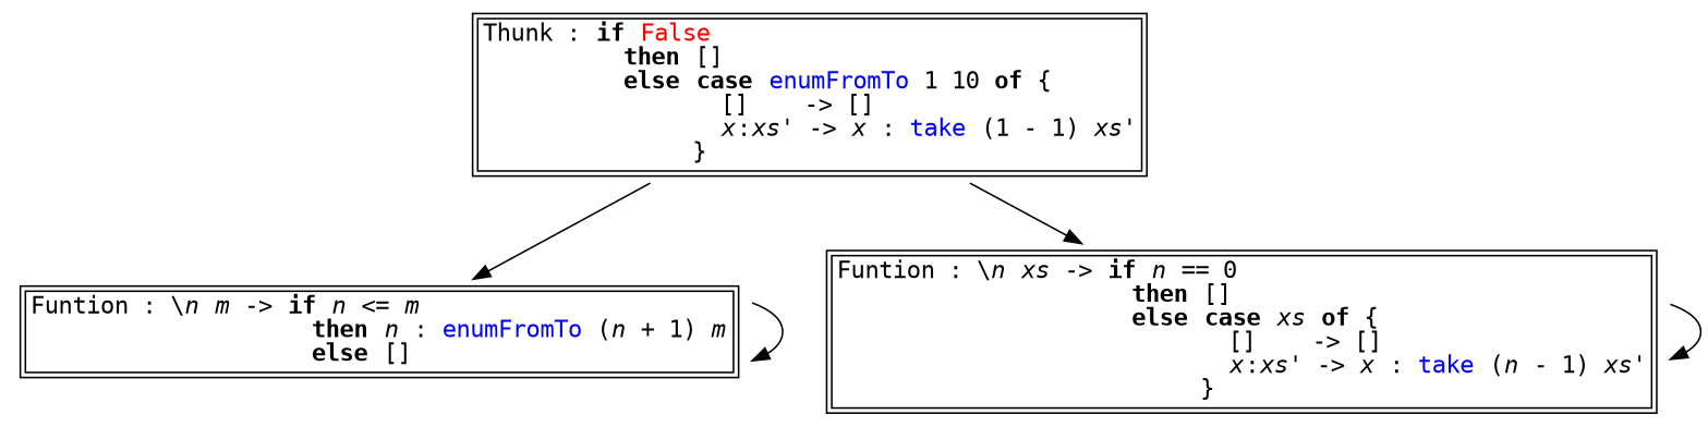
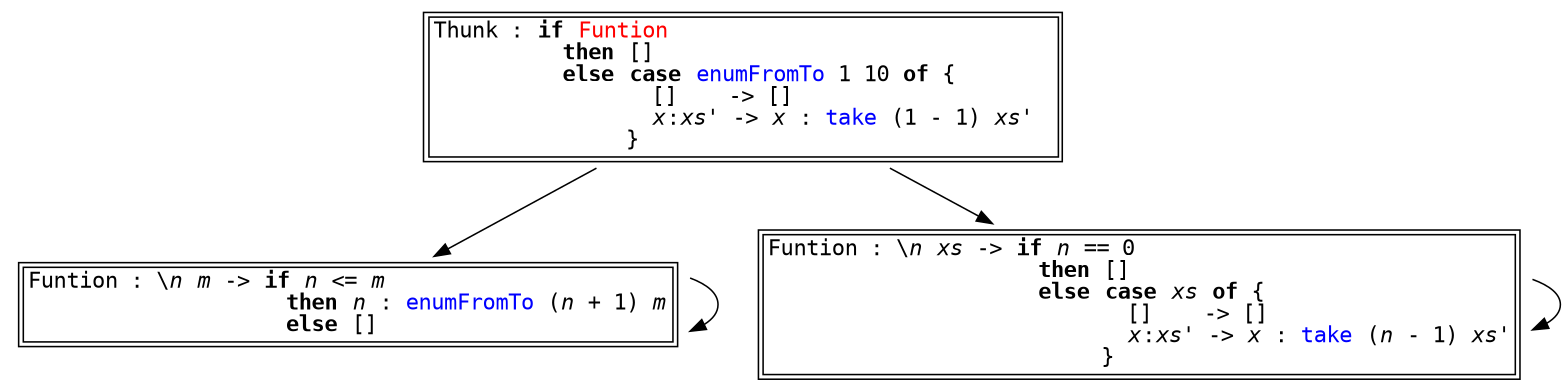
  digraph {
    node [fontname=monospace shape=plaintext]
    n1 [label=<<TABLE ALIGN="LEFT"><TR><TD BALIGN="LEFT" ALIGN="LEFT">Funtion&nbsp;:&nbsp;\<I>n</I>&nbsp;<I>m</I>&nbsp;-&gt;&nbsp;<B>if</B>&nbsp;<I>n</I>&nbsp;&lt;=&nbsp;<I>m</I>&nbsp;&nbsp;&nbsp;&nbsp;&nbsp;&nbsp;&nbsp;&nbsp;&nbsp;&nbsp;&nbsp;&nbsp;&nbsp;&nbsp;&nbsp;&nbsp;&nbsp;&nbsp;&nbsp;&nbsp;&nbsp;&nbsp;<BR />&nbsp;&nbsp;&nbsp;&nbsp;&nbsp;&nbsp;&nbsp;&nbsp;&nbsp;&nbsp;&nbsp;&nbsp;&nbsp;&nbsp;&nbsp;&nbsp;&nbsp;&nbsp;&nbsp;&nbsp;<B>then</B>&nbsp;<I>n</I>&nbsp;:&nbsp;<FONT COLOR="blue">enumFromTo</FONT>&nbsp;(<I>n</I>&nbsp;+&nbsp;1)&nbsp;<I>m</I><BR />&nbsp;&nbsp;&nbsp;&nbsp;&nbsp;&nbsp;&nbsp;&nbsp;&nbsp;&nbsp;&nbsp;&nbsp;&nbsp;&nbsp;&nbsp;&nbsp;&nbsp;&nbsp;&nbsp;&nbsp;<B>else</B>&nbsp;[]&nbsp;&nbsp;&nbsp;&nbsp;&nbsp;&nbsp;&nbsp;&nbsp;&nbsp;&nbsp;&nbsp;&nbsp;&nbsp;&nbsp;&nbsp;&nbsp;&nbsp;&nbsp;&nbsp;&nbsp;&nbsp;&nbsp;<BR /></TD></TR></TABLE>>]
-   n2 [label=<<TABLE ALIGN="LEFT"><TR><TD BALIGN="LEFT" ALIGN="LEFT">Thunk&nbsp;:&nbsp;<B>if</B>&nbsp;<FONT COLOR="red">False</FONT>&nbsp;&nbsp;&nbsp;&nbsp;&nbsp;&nbsp;&nbsp;&nbsp;&nbsp;&nbsp;&nbsp;&nbsp;&nbsp;&nbsp;&nbsp;&nbsp;&nbsp;&nbsp;&nbsp;&nbsp;&nbsp;&nbsp;&nbsp;&nbsp;&nbsp;&nbsp;&nbsp;&nbsp;&nbsp;&nbsp;<BR />&nbsp;&nbsp;&nbsp;&nbsp;&nbsp;&nbsp;&nbsp;&nbsp;&nbsp;&nbsp;<B>then</B>&nbsp;[]&nbsp;&nbsp;&nbsp;&nbsp;&nbsp;&nbsp;&nbsp;&nbsp;&nbsp;&nbsp;&nbsp;&nbsp;&nbsp;&nbsp;&nbsp;&nbsp;&nbsp;&nbsp;&nbsp;&nbsp;&nbsp;&nbsp;&nbsp;&nbsp;&nbsp;&nbsp;&nbsp;&nbsp;&nbsp;<BR />&nbsp;&nbsp;&nbsp;&nbsp;&nbsp;&nbsp;&nbsp;&nbsp;&nbsp;&nbsp;<B>else</B>&nbsp;<B>case</B>&nbsp;<FONT COLOR="blue">enumFromTo</FONT>&nbsp;1&nbsp;10&nbsp;<B>of</B>&nbsp;{&nbsp;&nbsp;&nbsp;&nbsp;&nbsp;&nbsp;<BR />&nbsp;&nbsp;&nbsp;&nbsp;&nbsp;&nbsp;&nbsp;&nbsp;&nbsp;&nbsp;&nbsp;&nbsp;&nbsp;&nbsp;&nbsp;&nbsp;&nbsp;[]&nbsp;&nbsp;&nbsp;&nbsp;-&gt;&nbsp;[]&nbsp;&nbsp;&nbsp;&nbsp;&nbsp;&nbsp;&nbsp;&nbsp;&nbsp;&nbsp;&nbsp;&nbsp;&nbsp;&nbsp;&nbsp;&nbsp;&nbsp;&nbsp;<BR />&nbsp;&nbsp;&nbsp;&nbsp;&nbsp;&nbsp;&nbsp;&nbsp;&nbsp;&nbsp;&nbsp;&nbsp;&nbsp;&nbsp;&nbsp;&nbsp;&nbsp;<I>x</I>:<I>xs'</I>&nbsp;-&gt;&nbsp;<I>x</I>&nbsp;:&nbsp;<FONT COLOR="blue">take</FONT>&nbsp;(1&nbsp;-&nbsp;1)&nbsp;<I>xs'</I><BR />&nbsp;&nbsp;&nbsp;&nbsp;&nbsp;&nbsp;&nbsp;&nbsp;&nbsp;&nbsp;&nbsp;&nbsp;&nbsp;&nbsp;&nbsp;}&nbsp;&nbsp;&nbsp;&nbsp;&nbsp;&nbsp;&nbsp;&nbsp;&nbsp;&nbsp;&nbsp;&nbsp;&nbsp;&nbsp;&nbsp;&nbsp;&nbsp;&nbsp;&nbsp;&nbsp;&nbsp;&nbsp;&nbsp;&nbsp;&nbsp;&nbsp;&nbsp;&nbsp;&nbsp;&nbsp;<BR /></TD></TR></TABLE>>]
+   n2 [label=<<TABLE ALIGN="LEFT"><TR><TD BALIGN="LEFT" ALIGN="LEFT">Thunk&nbsp;:&nbsp;<B>if</B>&nbsp;<FONT COLOR="red">Funtion</FONT>&nbsp;&nbsp;&nbsp;&nbsp;&nbsp;&nbsp;&nbsp;&nbsp;&nbsp;&nbsp;&nbsp;&nbsp;&nbsp;&nbsp;&nbsp;&nbsp;&nbsp;&nbsp;&nbsp;&nbsp;&nbsp;&nbsp;&nbsp;&nbsp;&nbsp;&nbsp;&nbsp;&nbsp;&nbsp;&nbsp;<BR />&nbsp;&nbsp;&nbsp;&nbsp;&nbsp;&nbsp;&nbsp;&nbsp;&nbsp;&nbsp;<B>then</B>&nbsp;[]&nbsp;&nbsp;&nbsp;&nbsp;&nbsp;&nbsp;&nbsp;&nbsp;&nbsp;&nbsp;&nbsp;&nbsp;&nbsp;&nbsp;&nbsp;&nbsp;&nbsp;&nbsp;&nbsp;&nbsp;&nbsp;&nbsp;&nbsp;&nbsp;&nbsp;&nbsp;&nbsp;&nbsp;&nbsp;<BR />&nbsp;&nbsp;&nbsp;&nbsp;&nbsp;&nbsp;&nbsp;&nbsp;&nbsp;&nbsp;<B>else</B>&nbsp;<B>case</B>&nbsp;<FONT COLOR="blue">enumFromTo</FONT>&nbsp;1&nbsp;10&nbsp;<B>of</B>&nbsp;{&nbsp;&nbsp;&nbsp;&nbsp;&nbsp;&nbsp;<BR />&nbsp;&nbsp;&nbsp;&nbsp;&nbsp;&nbsp;&nbsp;&nbsp;&nbsp;&nbsp;&nbsp;&nbsp;&nbsp;&nbsp;&nbsp;&nbsp;&nbsp;[]&nbsp;&nbsp;&nbsp;&nbsp;-&gt;&nbsp;[]&nbsp;&nbsp;&nbsp;&nbsp;&nbsp;&nbsp;&nbsp;&nbsp;&nbsp;&nbsp;&nbsp;&nbsp;&nbsp;&nbsp;&nbsp;&nbsp;&nbsp;&nbsp;<BR />&nbsp;&nbsp;&nbsp;&nbsp;&nbsp;&nbsp;&nbsp;&nbsp;&nbsp;&nbsp;&nbsp;&nbsp;&nbsp;&nbsp;&nbsp;&nbsp;&nbsp;<I>x</I>:<I>xs'</I>&nbsp;-&gt;&nbsp;<I>x</I>&nbsp;:&nbsp;<FONT COLOR="blue">take</FONT>&nbsp;(1&nbsp;-&nbsp;1)&nbsp;<I>xs'</I><BR />&nbsp;&nbsp;&nbsp;&nbsp;&nbsp;&nbsp;&nbsp;&nbsp;&nbsp;&nbsp;&nbsp;&nbsp;&nbsp;&nbsp;&nbsp;}&nbsp;&nbsp;&nbsp;&nbsp;&nbsp;&nbsp;&nbsp;&nbsp;&nbsp;&nbsp;&nbsp;&nbsp;&nbsp;&nbsp;&nbsp;&nbsp;&nbsp;&nbsp;&nbsp;&nbsp;&nbsp;&nbsp;&nbsp;&nbsp;&nbsp;&nbsp;&nbsp;&nbsp;&nbsp;&nbsp;<BR /></TD></TR></TABLE>>]
    n3 [label=<<TABLE ALIGN="LEFT"><TR><TD BALIGN="LEFT" ALIGN="LEFT">Funtion&nbsp;:&nbsp;\<I>n</I>&nbsp;<I>xs</I>&nbsp;-&gt;&nbsp;<B>if</B>&nbsp;<I>n</I>&nbsp;==&nbsp;0&nbsp;&nbsp;&nbsp;&nbsp;&nbsp;&nbsp;&nbsp;&nbsp;&nbsp;&nbsp;&nbsp;&nbsp;&nbsp;&nbsp;&nbsp;&nbsp;&nbsp;&nbsp;&nbsp;&nbsp;&nbsp;&nbsp;&nbsp;&nbsp;&nbsp;&nbsp;&nbsp;&nbsp;&nbsp;<BR />&nbsp;&nbsp;&nbsp;&nbsp;&nbsp;&nbsp;&nbsp;&nbsp;&nbsp;&nbsp;&nbsp;&nbsp;&nbsp;&nbsp;&nbsp;&nbsp;&nbsp;&nbsp;&nbsp;&nbsp;&nbsp;<B>then</B>&nbsp;[]&nbsp;&nbsp;&nbsp;&nbsp;&nbsp;&nbsp;&nbsp;&nbsp;&nbsp;&nbsp;&nbsp;&nbsp;&nbsp;&nbsp;&nbsp;&nbsp;&nbsp;&nbsp;&nbsp;&nbsp;&nbsp;&nbsp;&nbsp;&nbsp;&nbsp;&nbsp;&nbsp;&nbsp;&nbsp;<BR />&nbsp;&nbsp;&nbsp;&nbsp;&nbsp;&nbsp;&nbsp;&nbsp;&nbsp;&nbsp;&nbsp;&nbsp;&nbsp;&nbsp;&nbsp;&nbsp;&nbsp;&nbsp;&nbsp;&nbsp;&nbsp;<B>else</B>&nbsp;<B>case</B>&nbsp;<I>xs</I>&nbsp;<B>of</B>&nbsp;{&nbsp;&nbsp;&nbsp;&nbsp;&nbsp;&nbsp;&nbsp;&nbsp;&nbsp;&nbsp;&nbsp;&nbsp;&nbsp;&nbsp;&nbsp;&nbsp;&nbsp;&nbsp;&nbsp;<BR />&nbsp;&nbsp;&nbsp;&nbsp;&nbsp;&nbsp;&nbsp;&nbsp;&nbsp;&nbsp;&nbsp;&nbsp;&nbsp;&nbsp;&nbsp;&nbsp;&nbsp;&nbsp;&nbsp;&nbsp;&nbsp;&nbsp;&nbsp;&nbsp;&nbsp;&nbsp;&nbsp;&nbsp;[]&nbsp;&nbsp;&nbsp;&nbsp;-&gt;&nbsp;[]&nbsp;&nbsp;&nbsp;&nbsp;&nbsp;&nbsp;&nbsp;&nbsp;&nbsp;&nbsp;&nbsp;&nbsp;&nbsp;&nbsp;&nbsp;&nbsp;&nbsp;&nbsp;<BR />&nbsp;&nbsp;&nbsp;&nbsp;&nbsp;&nbsp;&nbsp;&nbsp;&nbsp;&nbsp;&nbsp;&nbsp;&nbsp;&nbsp;&nbsp;&nbsp;&nbsp;&nbsp;&nbsp;&nbsp;&nbsp;&nbsp;&nbsp;&nbsp;&nbsp;&nbsp;&nbsp;&nbsp;<I>x</I>:<I>xs'</I>&nbsp;-&gt;&nbsp;<I>x</I>&nbsp;:&nbsp;<FONT COLOR="blue">take</FONT>&nbsp;(<I>n</I>&nbsp;-&nbsp;1)&nbsp;<I>xs'</I><BR />&nbsp;&nbsp;&nbsp;&nbsp;&nbsp;&nbsp;&nbsp;&nbsp;&nbsp;&nbsp;&nbsp;&nbsp;&nbsp;&nbsp;&nbsp;&nbsp;&nbsp;&nbsp;&nbsp;&nbsp;&nbsp;&nbsp;&nbsp;&nbsp;&nbsp;&nbsp;}&nbsp;&nbsp;&nbsp;&nbsp;&nbsp;&nbsp;&nbsp;&nbsp;&nbsp;&nbsp;&nbsp;&nbsp;&nbsp;&nbsp;&nbsp;&nbsp;&nbsp;&nbsp;&nbsp;&nbsp;&nbsp;&nbsp;&nbsp;&nbsp;&nbsp;&nbsp;&nbsp;&nbsp;&nbsp;&nbsp;<BR /></TD></TR></TABLE>>]
    n1 -> n1
    n2 -> n1
    n2 -> n3
    n3 -> n3
  }
